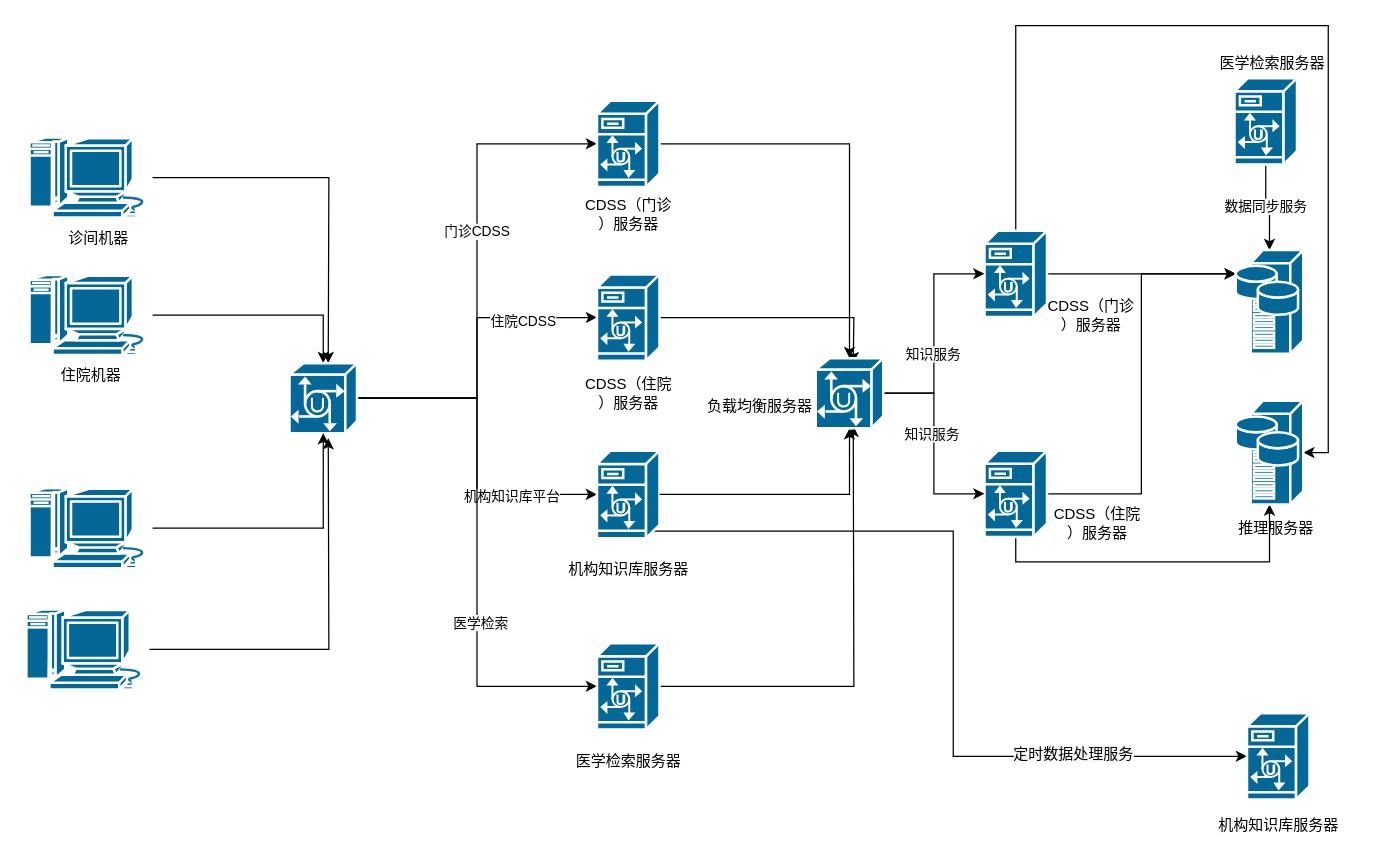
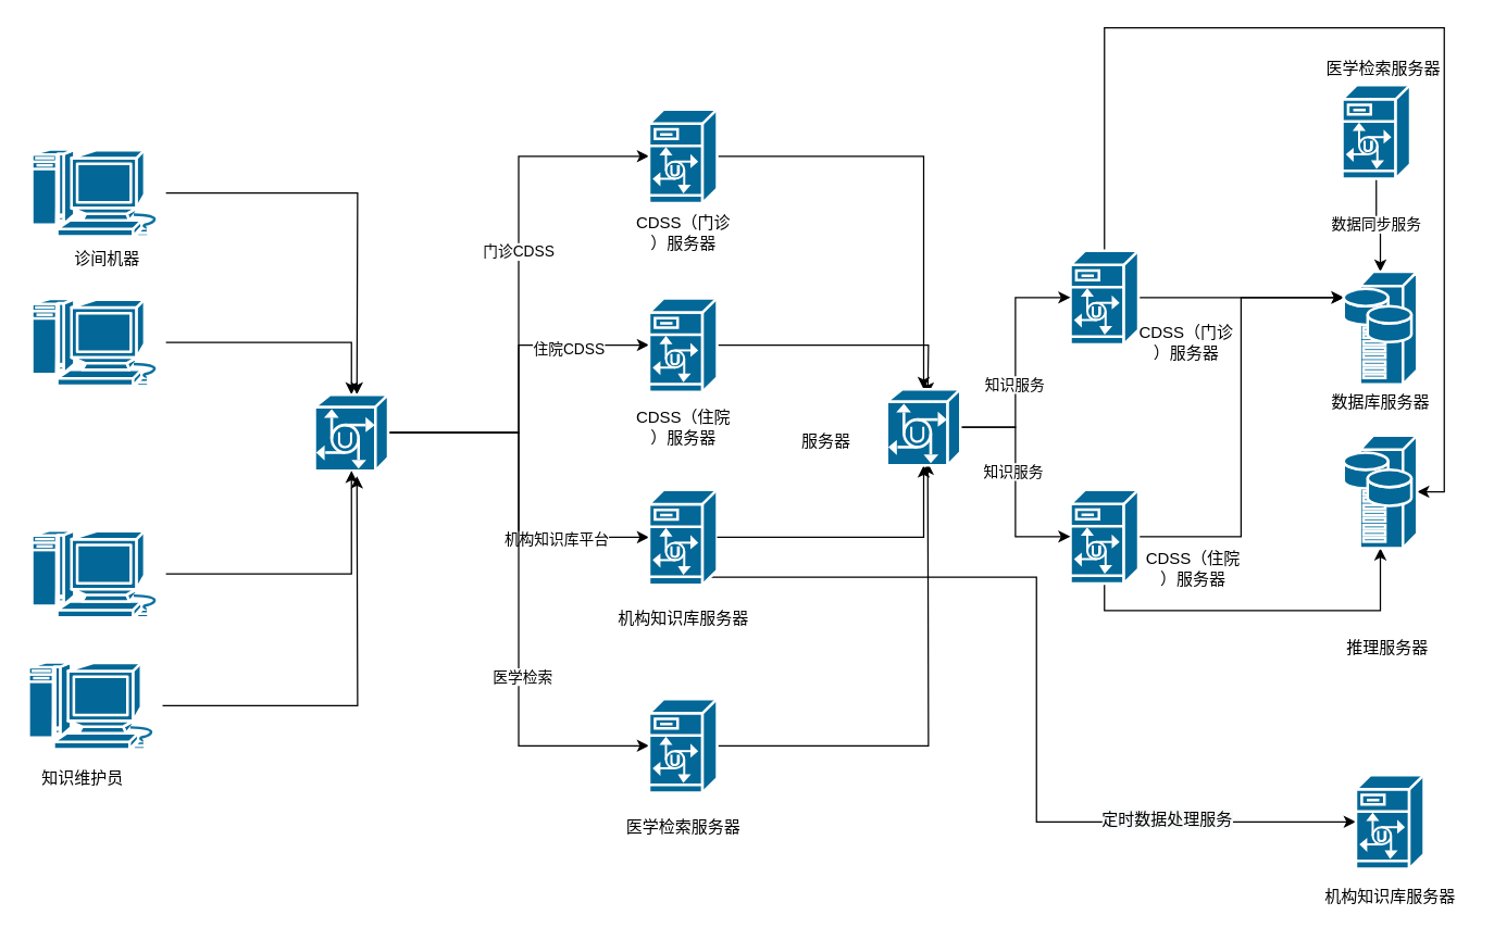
  <mxCell id="0" />
  <mxCell id="1" parent="0" />
  <mxCell id="2" style="edgeStyle=orthogonalEdgeStyle;rounded=0;orthogonalLoop=1;jettySize=auto;html=1;" edge="1" parent="1" source="3"><mxGeometry relative="1" as="geometry"><mxPoint x="262" y="290" as="targetPoint" /></mxGeometry></mxCell>
  <mxCell id="3" value="" style="shape=mxgraph.cisco.computers_and_peripherals.macintosh;sketch=0;html=1;pointerEvents=1;dashed=0;fillColor=#036897;strokeColor=#ffffff;strokeWidth=2;verticalLabelPosition=bottom;verticalAlign=top;align=center;outlineConnect=0;" vertex="1" parent="1"><mxGeometry x="22.5" y="109.5" width="99" height="64" as="geometry" /></mxCell>
  <mxCell id="4" style="edgeStyle=orthogonalEdgeStyle;rounded=0;orthogonalLoop=1;jettySize=auto;html=1;" edge="1" parent="1" source="5" target="16"><mxGeometry relative="1" as="geometry" /></mxCell>
  <mxCell id="5" value="" style="shape=mxgraph.cisco.computers_and_peripherals.macintosh;sketch=0;html=1;pointerEvents=1;dashed=0;fillColor=#036897;strokeColor=#ffffff;strokeWidth=2;verticalLabelPosition=bottom;verticalAlign=top;align=center;outlineConnect=0;" vertex="1" parent="1"><mxGeometry x="22.5" y="219.5" width="99" height="64" as="geometry" /></mxCell>
  <mxCell id="6" value="诊间机器" style="text;html=1;align=center;verticalAlign=middle;resizable=0;points=[];autosize=1;strokeColor=none;fillColor=none;" vertex="1" parent="1"><mxGeometry x="47.5" y="179.5" width="60" height="20" as="geometry" /></mxCell>
- <mxCell id="7" value="住院机器" style="text;html=1;align=center;verticalAlign=middle;resizable=0;points=[];autosize=1;strokeColor=none;fillColor=none;" vertex="1" parent="1"><mxGeometry x="42" y="290" width="60" height="20" as="geometry" /></mxCell>
  <mxCell id="8" style="edgeStyle=orthogonalEdgeStyle;rounded=0;orthogonalLoop=1;jettySize=auto;html=1;entryX=0;entryY=0.5;entryDx=0;entryDy=0;entryPerimeter=0;" edge="1" parent="1" source="16" target="18"><mxGeometry relative="1" as="geometry" /></mxCell>
  <mxCell id="9" value="门诊CDSS" style="edgeLabel;html=1;align=center;verticalAlign=middle;resizable=0;points=[];" vertex="1" connectable="0" parent="8"><mxGeometry x="0.161" y="1" relative="1" as="geometry"><mxPoint as="offset" /></mxGeometry></mxCell>
  <mxCell id="10" style="edgeStyle=orthogonalEdgeStyle;rounded=0;orthogonalLoop=1;jettySize=auto;html=1;exitX=1;exitY=0.5;exitDx=0;exitDy=0;exitPerimeter=0;entryX=0;entryY=0.5;entryDx=0;entryDy=0;entryPerimeter=0;" edge="1" parent="1" source="16" target="21"><mxGeometry relative="1" as="geometry" /></mxCell>
  <mxCell id="11" value="住院CDSS" style="edgeLabel;html=1;align=center;verticalAlign=middle;resizable=0;points=[];" vertex="1" connectable="0" parent="10"><mxGeometry x="0.534" y="-3" relative="1" as="geometry"><mxPoint as="offset" /></mxGeometry></mxCell>
  <mxCell id="12" style="edgeStyle=orthogonalEdgeStyle;rounded=0;orthogonalLoop=1;jettySize=auto;html=1;exitX=1;exitY=0.5;exitDx=0;exitDy=0;exitPerimeter=0;entryX=0;entryY=0.5;entryDx=0;entryDy=0;entryPerimeter=0;" edge="1" parent="1" source="16" target="25"><mxGeometry relative="1" as="geometry" /></mxCell>
  <mxCell id="13" value="机构知识库平台" style="edgeLabel;html=1;align=center;verticalAlign=middle;resizable=0;points=[];" vertex="1" connectable="0" parent="12"><mxGeometry x="0.485" y="-1" relative="1" as="geometry"><mxPoint as="offset" /></mxGeometry></mxCell>
  <mxCell id="14" style="edgeStyle=orthogonalEdgeStyle;rounded=0;orthogonalLoop=1;jettySize=auto;html=1;entryX=0;entryY=0.5;entryDx=0;entryDy=0;entryPerimeter=0;" edge="1" parent="1" source="16" target="29"><mxGeometry relative="1" as="geometry" /></mxCell>
  <mxCell id="15" value="医学检索" style="edgeLabel;html=1;align=center;verticalAlign=middle;resizable=0;points=[];" vertex="1" connectable="0" parent="14"><mxGeometry x="0.303" y="2" relative="1" as="geometry"><mxPoint as="offset" /></mxGeometry></mxCell>
  <mxCell id="16" value="" style="shape=mxgraph.cisco.hubs_and_gateways.universal_gateway;sketch=0;html=1;pointerEvents=1;dashed=0;fillColor=#036897;strokeColor=#ffffff;strokeWidth=2;verticalLabelPosition=bottom;verticalAlign=top;align=center;outlineConnect=0;" vertex="1" parent="1"><mxGeometry x="231" y="290" width="54" height="56" as="geometry" /></mxCell>
  <mxCell id="17" style="edgeStyle=orthogonalEdgeStyle;rounded=0;orthogonalLoop=1;jettySize=auto;html=1;" edge="1" parent="1" source="18" target="49"><mxGeometry relative="1" as="geometry" /></mxCell>
  <mxCell id="18" value="" style="shape=mxgraph.cisco.servers.unity_server;sketch=0;html=1;pointerEvents=1;dashed=0;fillColor=#036897;strokeColor=#ffffff;strokeWidth=2;verticalLabelPosition=bottom;verticalAlign=top;align=center;outlineConnect=0;" vertex="1" parent="1"><mxGeometry x="477" y="80" width="50" height="69" as="geometry" /></mxCell>
  <mxCell id="19" value="CDSS（门诊&lt;br&gt;）服务器" style="text;html=1;align=center;verticalAlign=middle;resizable=0;points=[];autosize=1;strokeColor=none;fillColor=none;" vertex="1" parent="1"><mxGeometry x="462" y="155.5" width="80" height="30" as="geometry" /></mxCell>
  <mxCell id="20" style="edgeStyle=orthogonalEdgeStyle;rounded=0;orthogonalLoop=1;jettySize=auto;html=1;" edge="1" parent="1" source="21"><mxGeometry relative="1" as="geometry"><mxPoint x="682" y="290" as="targetPoint" /></mxGeometry></mxCell>
  <mxCell id="21" value="" style="shape=mxgraph.cisco.servers.unity_server;sketch=0;html=1;pointerEvents=1;dashed=0;fillColor=#036897;strokeColor=#ffffff;strokeWidth=2;verticalLabelPosition=bottom;verticalAlign=top;align=center;outlineConnect=0;" vertex="1" parent="1"><mxGeometry x="477" y="219" width="50" height="69" as="geometry" /></mxCell>
  <mxCell id="22" value="CDSS（住院&lt;br&gt;）服务器" style="text;html=1;align=center;verticalAlign=middle;resizable=0;points=[];autosize=1;strokeColor=none;fillColor=none;" vertex="1" parent="1"><mxGeometry x="462" y="299" width="80" height="30" as="geometry" /></mxCell>
  <mxCell id="23" style="edgeStyle=orthogonalEdgeStyle;rounded=0;orthogonalLoop=1;jettySize=auto;html=1;entryX=0;entryY=0.5;entryDx=0;entryDy=0;entryPerimeter=0;exitX=0.89;exitY=0.92;exitDx=0;exitDy=0;exitPerimeter=0;" edge="1" parent="1" source="25" target="44"><mxGeometry relative="1" as="geometry"><mxPoint x="785" y="603" as="targetPoint" /></mxGeometry></mxCell>
  <mxCell id="24" value="&lt;span style=&quot;font-size: 12px; background-color: rgb(248, 249, 250);&quot;&gt;定时数据处理服务&lt;/span&gt;" style="edgeLabel;html=1;align=center;verticalAlign=middle;resizable=0;points=[];" vertex="1" connectable="0" parent="23"><mxGeometry x="0.575" y="2" relative="1" as="geometry"><mxPoint as="offset" /></mxGeometry></mxCell>
  <mxCell id="25" value="" style="shape=mxgraph.cisco.servers.unity_server;sketch=0;html=1;pointerEvents=1;dashed=0;fillColor=#036897;strokeColor=#ffffff;strokeWidth=2;verticalLabelPosition=bottom;verticalAlign=top;align=center;outlineConnect=0;" vertex="1" parent="1"><mxGeometry x="477" y="360" width="50" height="70" as="geometry" /></mxCell>
  <mxCell id="26" style="edgeStyle=orthogonalEdgeStyle;rounded=0;orthogonalLoop=1;jettySize=auto;html=1;" edge="1" parent="1" source="25" target="49"><mxGeometry relative="1" as="geometry" /></mxCell>
  <mxCell id="27" value="机构知识库服务器" style="text;html=1;align=center;verticalAlign=middle;resizable=0;points=[];autosize=1;strokeColor=none;fillColor=none;" vertex="1" parent="1"><mxGeometry x="447" y="445" width="110" height="20" as="geometry" /></mxCell>
  <mxCell id="28" style="edgeStyle=orthogonalEdgeStyle;rounded=0;orthogonalLoop=1;jettySize=auto;html=1;exitX=1;exitY=0.5;exitDx=0;exitDy=0;exitPerimeter=0;" edge="1" parent="1" source="29"><mxGeometry relative="1" as="geometry"><mxPoint x="682" y="340" as="targetPoint" /></mxGeometry></mxCell>
  <mxCell id="29" value="" style="shape=mxgraph.cisco.servers.unity_server;sketch=0;html=1;pointerEvents=1;dashed=0;fillColor=#036897;strokeColor=#ffffff;strokeWidth=2;verticalLabelPosition=bottom;verticalAlign=top;align=center;outlineConnect=0;" vertex="1" parent="1"><mxGeometry x="477" y="514" width="50" height="69" as="geometry" /></mxCell>
  <mxCell id="30" value="医学检索服务器" style="text;html=1;align=center;verticalAlign=middle;resizable=0;points=[];autosize=1;strokeColor=none;fillColor=none;" vertex="1" parent="1"><mxGeometry x="452" y="599" width="100" height="20" as="geometry" /></mxCell>
  <mxCell id="31" style="edgeStyle=orthogonalEdgeStyle;rounded=0;orthogonalLoop=1;jettySize=auto;html=1;entryX=0;entryY=0.23;entryDx=0;entryDy=0;entryPerimeter=0;" edge="1" parent="1" source="33" target="51"><mxGeometry relative="1" as="geometry" /></mxCell>
  <mxCell id="32" style="edgeStyle=orthogonalEdgeStyle;rounded=0;orthogonalLoop=1;jettySize=auto;html=1;entryX=1;entryY=0.5;entryDx=0;entryDy=0;entryPerimeter=0;" edge="1" parent="1" source="33" target="61"><mxGeometry relative="1" as="geometry"><Array as="points"><mxPoint x="812" y="20" /><mxPoint x="1062" y="20" /><mxPoint x="1062" y="362" /></Array></mxGeometry></mxCell>
  <mxCell id="33" value="" style="shape=mxgraph.cisco.servers.unity_server;sketch=0;html=1;pointerEvents=1;dashed=0;fillColor=#036897;strokeColor=#ffffff;strokeWidth=2;verticalLabelPosition=bottom;verticalAlign=top;align=center;outlineConnect=0;" vertex="1" parent="1"><mxGeometry x="787" y="184" width="50" height="69" as="geometry" /></mxCell>
  <mxCell id="34" value="CDSS（门诊&lt;br&gt;）服务器" style="text;html=1;align=center;verticalAlign=middle;resizable=0;points=[];autosize=1;strokeColor=none;fillColor=none;" vertex="1" parent="1"><mxGeometry x="832" y="236.5" width="80" height="30" as="geometry" /></mxCell>
  <mxCell id="35" style="edgeStyle=orthogonalEdgeStyle;rounded=0;orthogonalLoop=1;jettySize=auto;html=1;entryX=0;entryY=0.23;entryDx=0;entryDy=0;entryPerimeter=0;" edge="1" parent="1" source="37" target="51"><mxGeometry relative="1" as="geometry" /></mxCell>
  <mxCell id="36" style="edgeStyle=orthogonalEdgeStyle;rounded=0;orthogonalLoop=1;jettySize=auto;html=1;exitX=0.5;exitY=1;exitDx=0;exitDy=0;exitPerimeter=0;entryX=0.5;entryY=1;entryDx=0;entryDy=0;entryPerimeter=0;" edge="1" parent="1" source="37" target="61"><mxGeometry relative="1" as="geometry" /></mxCell>
  <mxCell id="37" value="" style="shape=mxgraph.cisco.servers.unity_server;sketch=0;html=1;pointerEvents=1;dashed=0;fillColor=#036897;strokeColor=#ffffff;strokeWidth=2;verticalLabelPosition=bottom;verticalAlign=top;align=center;outlineConnect=0;" vertex="1" parent="1"><mxGeometry x="787" y="360" width="50" height="69" as="geometry" /></mxCell>
  <mxCell id="38" value="CDSS（住院&lt;br&gt;）服务器" style="text;html=1;align=center;verticalAlign=middle;resizable=0;points=[];autosize=1;strokeColor=none;fillColor=none;" vertex="1" parent="1"><mxGeometry x="837" y="403" width="80" height="30" as="geometry" /></mxCell>
  <mxCell id="39" style="edgeStyle=orthogonalEdgeStyle;rounded=0;orthogonalLoop=1;jettySize=auto;html=1;" edge="1" parent="1" source="43" target="51"><mxGeometry relative="1" as="geometry" /></mxCell>
  <mxCell id="40" value="&lt;span style=&quot;color: rgba(0, 0, 0, 0); font-family: monospace; font-size: 0px; text-align: start; background-color: rgb(248, 249, 250);&quot;&gt;%3CmxGraphModel%3E%3Croot%3E%3CmxCell%20id%3D%220%22%2F%3E%3CmxCell%20id%3D%221%22%20parent%3D%220%22%2F%3E%3CmxCell%20id%3D%222%22%20value%3D%22%E6%95%B0%E6%8D%AE%E5%90%8C%E6%AD%A5%E6%9C%8D%E5%8A%A1%22%20style%3D%22text%3Bhtml%3D1%3Balign%3Dcenter%3BverticalAlign%3Dmiddle%3Bresizable%3D0%3Bpoints%3D%5B%5D%3Bautosize%3D1%3BstrokeColor%3Dnone%3BfillColor%3Dnone%3B%22%20vertex%3D%221%22%20parent%3D%221%22%3E%3CmxGeometry%20x%3D%221070%22%20y%3D%22160%22%20width%3D%2290%22%20height%3D%2220%22%20as%3D%22geometry%22%2F%3E%3C%2FmxCell%3E%3C%2Froot%3E%3C%2FmxGraphModel%&lt;/span&gt;" style="edgeLabel;html=1;align=center;verticalAlign=middle;resizable=0;points=[];" vertex="1" connectable="0" parent="39"><mxGeometry x="-0.038" y="-2" relative="1" as="geometry"><mxPoint as="offset" /></mxGeometry></mxCell>
  <mxCell id="41" value="&lt;span style=&quot;color: rgba(0, 0, 0, 0); font-family: monospace; font-size: 0px; text-align: start; background-color: rgb(248, 249, 250);&quot;&gt;%3CmxGraphModel%3E%3Croot%3E%3CmxCell%20id%3D%220%22%2F%3E%3CmxCell%20id%3D%221%22%20parent%3D%220%22%2F%3E%3CmxCell%20id%3D%222%22%20value%3D%22%E6%95%B0%E6%8D%AE%E5%90%8C%E6%AD%A5%E6%9C%8D%E5%8A%A1%22%20style%3D%22text%3Bhtml%3D1%3Balign%3Dcenter%3BverticalAlign%3Dmiddle%3Bresizable%3D0%3Bpoints%3D%5B%5D%3Bautosize%3D1%3BstrokeColor%3Dnone%3BfillColor%3Dnone%3B%22%20vertex%3D%221%22%20parent%3D%221%22%3E%3CmxGeometry%20x%3D%221070%22%20y%3D%22160%22%20width%3D%2290%22%20height%3D%2220%22%20as%3D%22geometry%22%2F%3E%3C%2FmxCell%3E%3C%2Froot%3E%3C%2FmxGraphModel&lt;/span&gt;" style="edgeLabel;html=1;align=center;verticalAlign=middle;resizable=0;points=[];" vertex="1" connectable="0" parent="39"><mxGeometry x="-0.026" y="1" relative="1" as="geometry"><mxPoint as="offset" /></mxGeometry></mxCell>
  <mxCell id="42" value="数据同步服务" style="edgeLabel;html=1;align=center;verticalAlign=middle;resizable=0;points=[];" vertex="1" connectable="0" parent="39"><mxGeometry x="-0.062" y="1" relative="1" as="geometry"><mxPoint as="offset" /></mxGeometry></mxCell>
  <mxCell id="43" value="" style="shape=mxgraph.cisco.servers.unity_server;sketch=0;html=1;pointerEvents=1;dashed=0;fillColor=#036897;strokeColor=#ffffff;strokeWidth=2;verticalLabelPosition=bottom;verticalAlign=top;align=center;outlineConnect=0;" vertex="1" parent="1"><mxGeometry x="987" y="62" width="50" height="69" as="geometry" /></mxCell>
  <mxCell id="44" value="" style="shape=mxgraph.cisco.servers.unity_server;sketch=0;html=1;pointerEvents=1;dashed=0;fillColor=#036897;strokeColor=#ffffff;strokeWidth=2;verticalLabelPosition=bottom;verticalAlign=top;align=center;outlineConnect=0;" vertex="1" parent="1"><mxGeometry x="997" y="570" width="50" height="69" as="geometry" /></mxCell>
  <mxCell id="45" style="edgeStyle=orthogonalEdgeStyle;rounded=0;orthogonalLoop=1;jettySize=auto;html=1;exitX=1;exitY=0.5;exitDx=0;exitDy=0;exitPerimeter=0;entryX=0;entryY=0.5;entryDx=0;entryDy=0;entryPerimeter=0;" edge="1" parent="1" source="49" target="33"><mxGeometry relative="1" as="geometry" /></mxCell>
  <mxCell id="46" value="知识服务" style="edgeLabel;html=1;align=center;verticalAlign=middle;resizable=0;points=[];" vertex="1" connectable="0" parent="45"><mxGeometry x="-0.184" y="1" relative="1" as="geometry"><mxPoint as="offset" /></mxGeometry></mxCell>
  <mxCell id="47" style="edgeStyle=orthogonalEdgeStyle;rounded=0;orthogonalLoop=1;jettySize=auto;html=1;exitX=1;exitY=0.5;exitDx=0;exitDy=0;exitPerimeter=0;entryX=0;entryY=0.5;entryDx=0;entryDy=0;entryPerimeter=0;" edge="1" parent="1" source="49" target="37"><mxGeometry relative="1" as="geometry" /></mxCell>
  <mxCell id="48" value="知识服务" style="edgeLabel;html=1;align=center;verticalAlign=middle;resizable=0;points=[];" vertex="1" connectable="0" parent="47"><mxGeometry x="-0.1" y="-2" relative="1" as="geometry"><mxPoint as="offset" /></mxGeometry></mxCell>
  <mxCell id="49" value="" style="shape=mxgraph.cisco.hubs_and_gateways.universal_gateway;sketch=0;html=1;pointerEvents=1;dashed=0;fillColor=#036897;strokeColor=#ffffff;strokeWidth=2;verticalLabelPosition=bottom;verticalAlign=top;align=center;outlineConnect=0;" vertex="1" parent="1"><mxGeometry x="652" y="286" width="54" height="56" as="geometry" /></mxCell>
- <mxCell id="50" value="负载均衡服务器" style="text;html=1;align=center;verticalAlign=middle;resizable=0;points=[];autosize=1;strokeColor=none;fillColor=none;" vertex="1" parent="1"><mxGeometry x="557" y="315" width="100" height="20" as="geometry" /></mxCell>
+ <mxCell id="50" value="服务器" style="text;html=1;align=center;verticalAlign=middle;resizable=0;points=[];autosize=1;strokeColor=none;fillColor=none;" vertex="1" parent="1"><mxGeometry x="557" y="315" width="100" height="20" as="geometry" /></mxCell>
  <mxCell id="51" value="" style="shape=mxgraph.cisco.servers.storage_server;sketch=0;html=1;pointerEvents=1;dashed=0;fillColor=#036897;strokeColor=#ffffff;strokeWidth=2;verticalLabelPosition=bottom;verticalAlign=top;align=center;outlineConnect=0;" vertex="1" parent="1"><mxGeometry x="988" y="199.5" width="54" height="83" as="geometry" /></mxCell>
+ <mxCell id="52" value="数据库服务器" style="text;html=1;align=center;verticalAlign=middle;resizable=0;points=[];autosize=1;strokeColor=none;fillColor=none;" vertex="1" parent="1"><mxGeometry x="970" y="286" width="90" height="20" as="geometry" /></mxCell>
  <mxCell id="53" style="edgeStyle=orthogonalEdgeStyle;rounded=0;orthogonalLoop=1;jettySize=auto;html=1;" edge="1" parent="1" source="54" target="16"><mxGeometry relative="1" as="geometry" /></mxCell>
  <mxCell id="54" value="" style="shape=mxgraph.cisco.computers_and_peripherals.macintosh;sketch=0;html=1;pointerEvents=1;dashed=0;fillColor=#036897;strokeColor=#ffffff;strokeWidth=2;verticalLabelPosition=bottom;verticalAlign=top;align=center;outlineConnect=0;" vertex="1" parent="1"><mxGeometry x="22.5" y="390" width="99" height="64" as="geometry" /></mxCell>
  <mxCell id="55" style="edgeStyle=orthogonalEdgeStyle;rounded=0;orthogonalLoop=1;jettySize=auto;html=1;" edge="1" parent="1" source="56"><mxGeometry relative="1" as="geometry"><mxPoint x="262" y="350" as="targetPoint" /></mxGeometry></mxCell>
  <mxCell id="56" value="" style="shape=mxgraph.cisco.computers_and_peripherals.macintosh;sketch=0;html=1;pointerEvents=1;dashed=0;fillColor=#036897;strokeColor=#ffffff;strokeWidth=2;verticalLabelPosition=bottom;verticalAlign=top;align=center;outlineConnect=0;" vertex="1" parent="1"><mxGeometry x="20" y="487" width="99" height="64" as="geometry" /></mxCell>
+ <mxCell id="57" value="知识维护员" style="text;html=1;align=center;verticalAlign=middle;resizable=0;points=[];autosize=1;strokeColor=none;fillColor=none;" vertex="1" parent="1"><mxGeometry x="20" y="563" width="80" height="20" as="geometry" /></mxCell>
  <mxCell id="58" value="医学检索服务器" style="text;html=1;align=center;verticalAlign=middle;resizable=0;points=[];autosize=1;strokeColor=none;fillColor=none;" vertex="1" parent="1"><mxGeometry x="967" y="40" width="100" height="20" as="geometry" /></mxCell>
  <mxCell id="59" value="机构知识库服务器" style="text;html=1;align=center;verticalAlign=middle;resizable=0;points=[];autosize=1;strokeColor=none;fillColor=none;" vertex="1" parent="1"><mxGeometry x="967" y="650" width="110" height="20" as="geometry" /></mxCell>
- <mxCell id="60" value="推理服务器" style="text;html=1;align=center;verticalAlign=middle;resizable=0;points=[];autosize=1;strokeColor=none;fillColor=none;" vertex="1" parent="1"><mxGeometry x="980" y="412" width="80" height="20" as="geometry" /></mxCell>
+ <mxCell id="60" value="推理服务器" style="text;html=1;align=center;verticalAlign=middle;resizable=0;points=[];autosize=1;strokeColor=none;fillColor=none;" vertex="1" parent="1"><mxGeometry x="980" y="467" width="80" height="20" as="geometry" /></mxCell>
  <mxCell id="61" value="" style="shape=mxgraph.cisco.servers.storage_server;sketch=0;html=1;pointerEvents=1;dashed=0;fillColor=#036897;strokeColor=#ffffff;strokeWidth=2;verticalLabelPosition=bottom;verticalAlign=top;align=center;outlineConnect=0;" vertex="1" parent="1"><mxGeometry x="988" y="320" width="54" height="83" as="geometry" /></mxCell>
